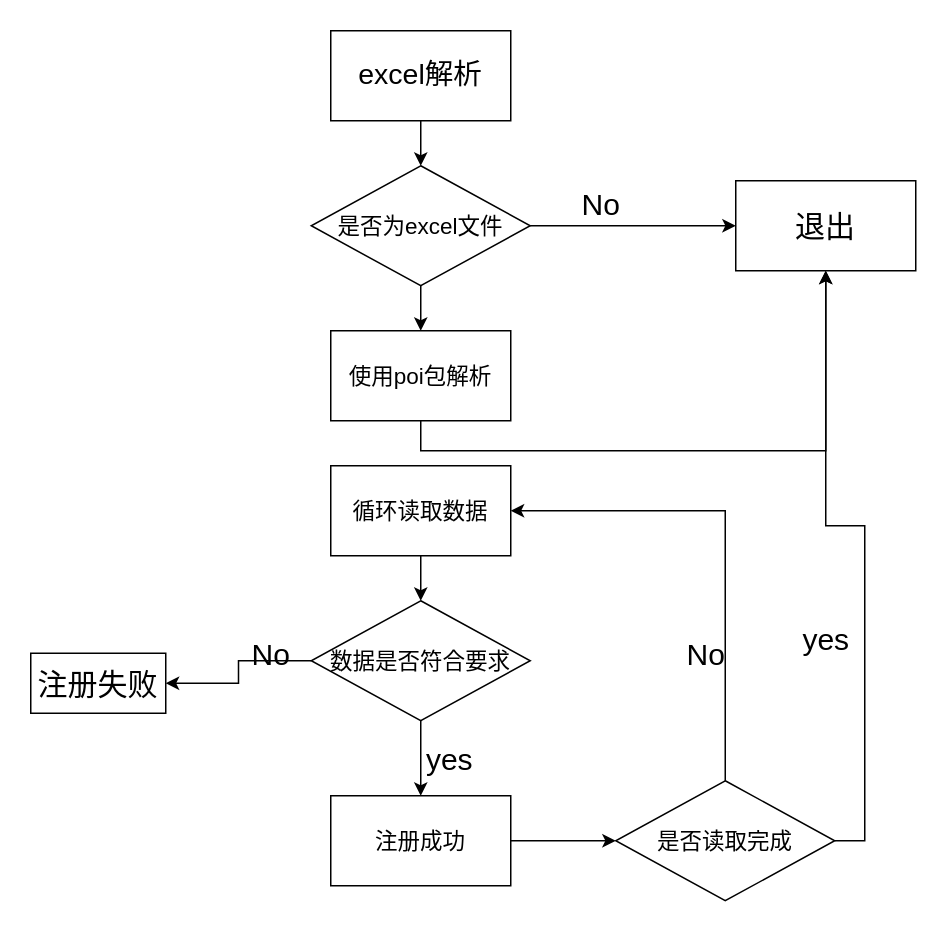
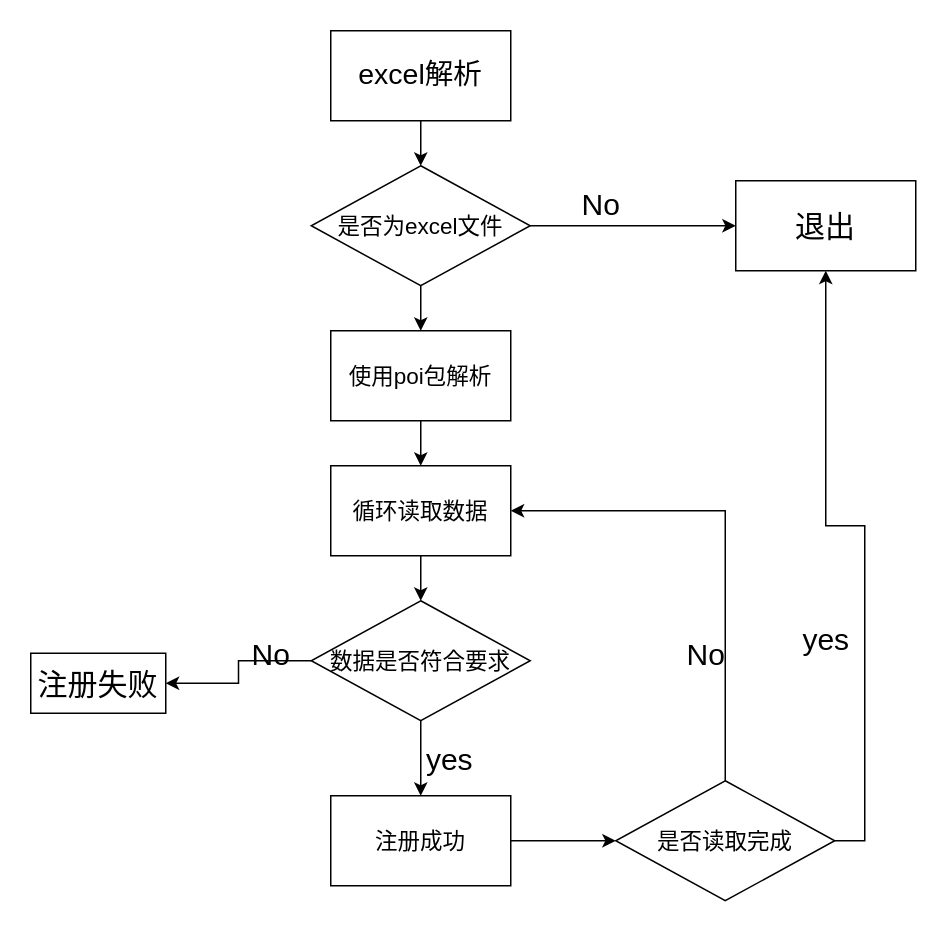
  <mxCell id="0" />
  <mxCell id="1" parent="0" />
  <mxCell id="2" style="edgeStyle=orthogonalEdgeStyle;rounded=0;orthogonalLoop=1;jettySize=auto;html=1;exitX=0.5;exitY=1;exitDx=0;exitDy=0;entryX=0.5;entryY=0;entryDx=0;entryDy=0;fontSize=15;" edge="1" parent="1" source="3" target="6"><mxGeometry relative="1" as="geometry" /></mxCell>
  <mxCell id="3" value="excel解析" style="rounded=0;whiteSpace=wrap;html=1;fontSize=19;" vertex="1" parent="1"><mxGeometry x="220" y="20" width="120" height="60" as="geometry" /></mxCell>
  <mxCell id="4" style="edgeStyle=orthogonalEdgeStyle;rounded=0;orthogonalLoop=1;jettySize=auto;html=1;exitX=0.5;exitY=1;exitDx=0;exitDy=0;entryX=0.5;entryY=0;entryDx=0;entryDy=0;fontSize=15;" edge="1" parent="1" source="6" target="8"><mxGeometry relative="1" as="geometry" /></mxCell>
  <mxCell id="5" style="edgeStyle=orthogonalEdgeStyle;rounded=0;orthogonalLoop=1;jettySize=auto;html=1;exitX=1;exitY=0.5;exitDx=0;exitDy=0;entryX=0;entryY=0.5;entryDx=0;entryDy=0;fontSize=20;" edge="1" parent="1" source="6" target="19"><mxGeometry relative="1" as="geometry" /></mxCell>
  <mxCell id="6" value="是否为excel文件" style="rhombus;whiteSpace=wrap;html=1;fontSize=15;" vertex="1" parent="1"><mxGeometry x="207" y="110" width="146" height="80" as="geometry" /></mxCell>
- <mxCell id="7" style="edgeStyle=orthogonalEdgeStyle;rounded=0;orthogonalLoop=1;jettySize=auto;html=1;exitX=0.5;exitY=1;exitDx=0;exitDy=0;fontSize=15;" edge="1" parent="1" source="8" target="19"><mxGeometry relative="1" as="geometry" /></mxCell>
+ <mxCell id="7" style="edgeStyle=orthogonalEdgeStyle;rounded=0;orthogonalLoop=1;jettySize=auto;html=1;exitX=0.5;exitY=1;exitDx=0;exitDy=0;entryX=0.5;entryY=0;entryDx=0;entryDy=0;fontSize=15;" edge="1" parent="1" source="8" target="15"><mxGeometry relative="1" as="geometry" /></mxCell>
  <mxCell id="8" value="使用poi包解析" style="rounded=0;whiteSpace=wrap;html=1;fontSize=15;" vertex="1" parent="1"><mxGeometry x="220" y="220" width="120" height="60" as="geometry" /></mxCell>
  <mxCell id="9" style="edgeStyle=orthogonalEdgeStyle;rounded=0;orthogonalLoop=1;jettySize=auto;html=1;exitX=0.5;exitY=0;exitDx=0;exitDy=0;entryX=1;entryY=0.5;entryDx=0;entryDy=0;fontSize=15;" edge="1" parent="1" source="11" target="15"><mxGeometry relative="1" as="geometry" /></mxCell>
  <mxCell id="10" style="edgeStyle=orthogonalEdgeStyle;rounded=0;orthogonalLoop=1;jettySize=auto;html=1;exitX=1;exitY=0.5;exitDx=0;exitDy=0;entryX=0.5;entryY=1;entryDx=0;entryDy=0;fontSize=20;" edge="1" parent="1" source="11" target="19"><mxGeometry relative="1" as="geometry" /></mxCell>
  <mxCell id="11" value="是否读取完成" style="rhombus;whiteSpace=wrap;html=1;fontSize=15;" vertex="1" parent="1"><mxGeometry x="410" y="520" width="146" height="80" as="geometry" /></mxCell>
  <mxCell id="12" style="edgeStyle=orthogonalEdgeStyle;rounded=0;orthogonalLoop=1;jettySize=auto;html=1;exitX=1;exitY=0.5;exitDx=0;exitDy=0;entryX=0;entryY=0.5;entryDx=0;entryDy=0;fontSize=15;" edge="1" parent="1" source="13" target="11"><mxGeometry relative="1" as="geometry" /></mxCell>
  <mxCell id="13" value="注册成功" style="rounded=0;whiteSpace=wrap;html=1;fontSize=15;" vertex="1" parent="1"><mxGeometry x="220" y="530" width="120" height="60" as="geometry" /></mxCell>
  <mxCell id="14" style="edgeStyle=orthogonalEdgeStyle;rounded=0;orthogonalLoop=1;jettySize=auto;html=1;exitX=0.5;exitY=1;exitDx=0;exitDy=0;entryX=0.5;entryY=0;entryDx=0;entryDy=0;fontSize=15;" edge="1" parent="1" source="15" target="18"><mxGeometry relative="1" as="geometry" /></mxCell>
  <mxCell id="15" value="循环读取数据" style="rounded=0;whiteSpace=wrap;html=1;fontSize=15;" vertex="1" parent="1"><mxGeometry x="220" y="310" width="120" height="60" as="geometry" /></mxCell>
  <mxCell id="16" style="edgeStyle=orthogonalEdgeStyle;rounded=0;orthogonalLoop=1;jettySize=auto;html=1;exitX=0.5;exitY=1;exitDx=0;exitDy=0;entryX=0.5;entryY=0;entryDx=0;entryDy=0;fontSize=15;" edge="1" parent="1" source="18" target="13"><mxGeometry relative="1" as="geometry" /></mxCell>
  <mxCell id="17" style="edgeStyle=orthogonalEdgeStyle;rounded=0;orthogonalLoop=1;jettySize=auto;html=1;exitX=0;exitY=0.5;exitDx=0;exitDy=0;fontSize=20;" edge="1" parent="1" source="18" target="24"><mxGeometry relative="1" as="geometry" /></mxCell>
  <mxCell id="18" value="数据是否符合要求" style="rhombus;whiteSpace=wrap;html=1;fontSize=15;" vertex="1" parent="1"><mxGeometry x="207" y="400" width="146" height="80" as="geometry" /></mxCell>
  <mxCell id="19" value="退出" style="rounded=0;whiteSpace=wrap;html=1;fontSize=20;" vertex="1" parent="1"><mxGeometry x="490" y="120" width="120" height="60" as="geometry" /></mxCell>
  <mxCell id="20" value="No" style="text;html=1;align=center;verticalAlign=middle;resizable=0;points=[];autosize=1;strokeColor=none;fillColor=none;fontSize=20;" vertex="1" parent="1"><mxGeometry x="380" y="120" width="40" height="30" as="geometry" /></mxCell>
  <mxCell id="21" value="No" style="text;html=1;align=center;verticalAlign=middle;resizable=0;points=[];autosize=1;strokeColor=none;fillColor=none;fontSize=20;" vertex="1" parent="1"><mxGeometry x="450" y="420" width="40" height="30" as="geometry" /></mxCell>
  <mxCell id="22" value="yes" style="text;html=1;align=center;verticalAlign=middle;resizable=0;points=[];autosize=1;strokeColor=none;fillColor=none;fontSize=20;" vertex="1" parent="1"><mxGeometry x="525" y="410" width="50" height="30" as="geometry" /></mxCell>
  <mxCell id="23" value="yes" style="text;html=1;align=center;verticalAlign=middle;resizable=0;points=[];autosize=1;strokeColor=none;fillColor=none;fontSize=20;" vertex="1" parent="1"><mxGeometry x="274" y="490" width="50" height="30" as="geometry" /></mxCell>
  <mxCell id="24" value="注册失败" style="rounded=0;whiteSpace=wrap;html=1;fontSize=20;" vertex="1" parent="1"><mxGeometry x="20" y="435" width="90" height="40" as="geometry" /></mxCell>
  <mxCell id="25" value="No" style="text;html=1;align=center;verticalAlign=middle;resizable=0;points=[];autosize=1;strokeColor=none;fillColor=none;fontSize=20;" vertex="1" parent="1"><mxGeometry x="160" y="420" width="40" height="30" as="geometry" /></mxCell>
